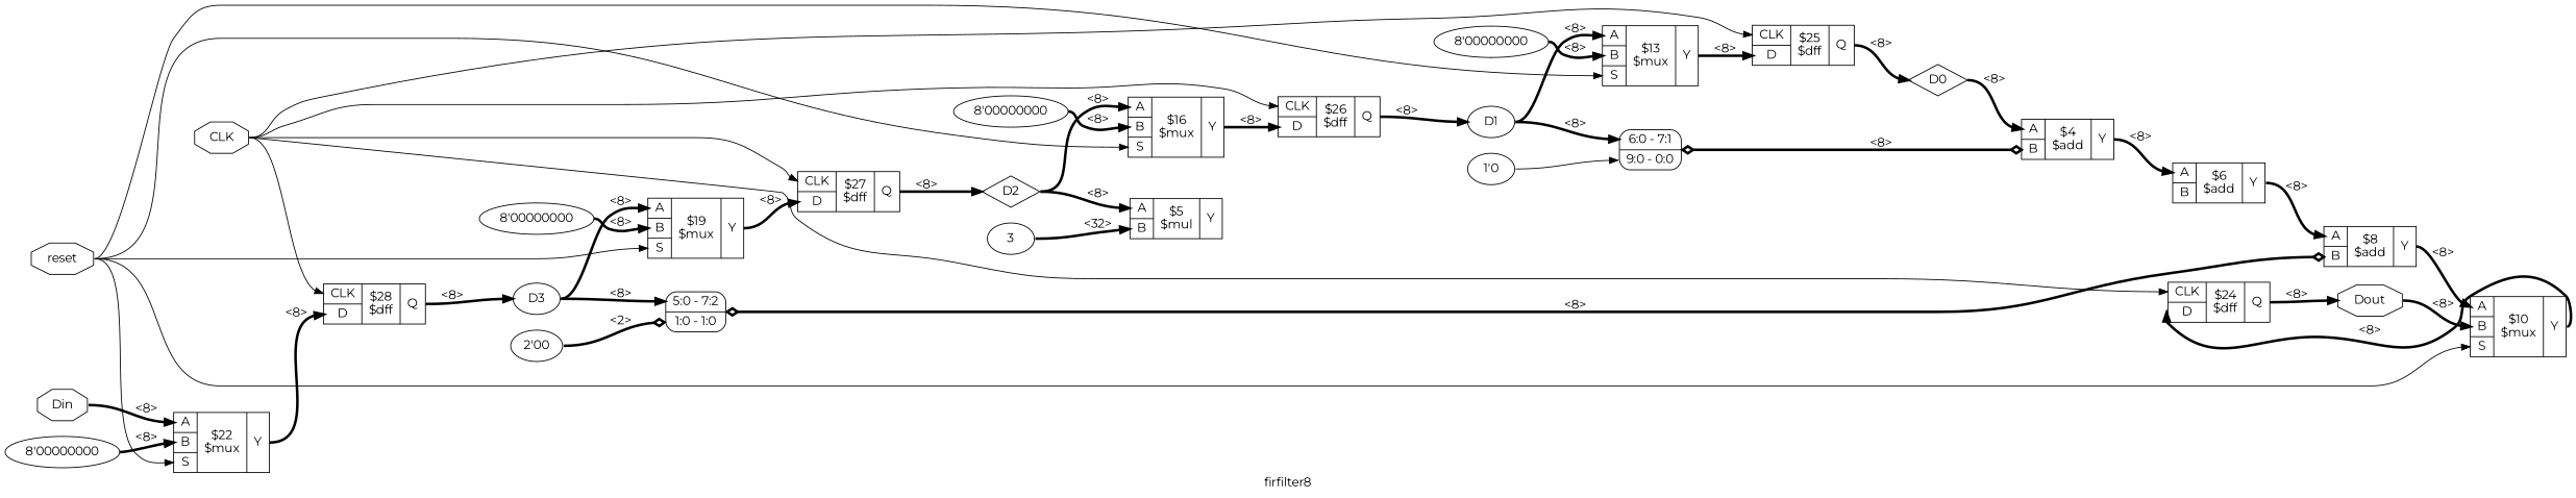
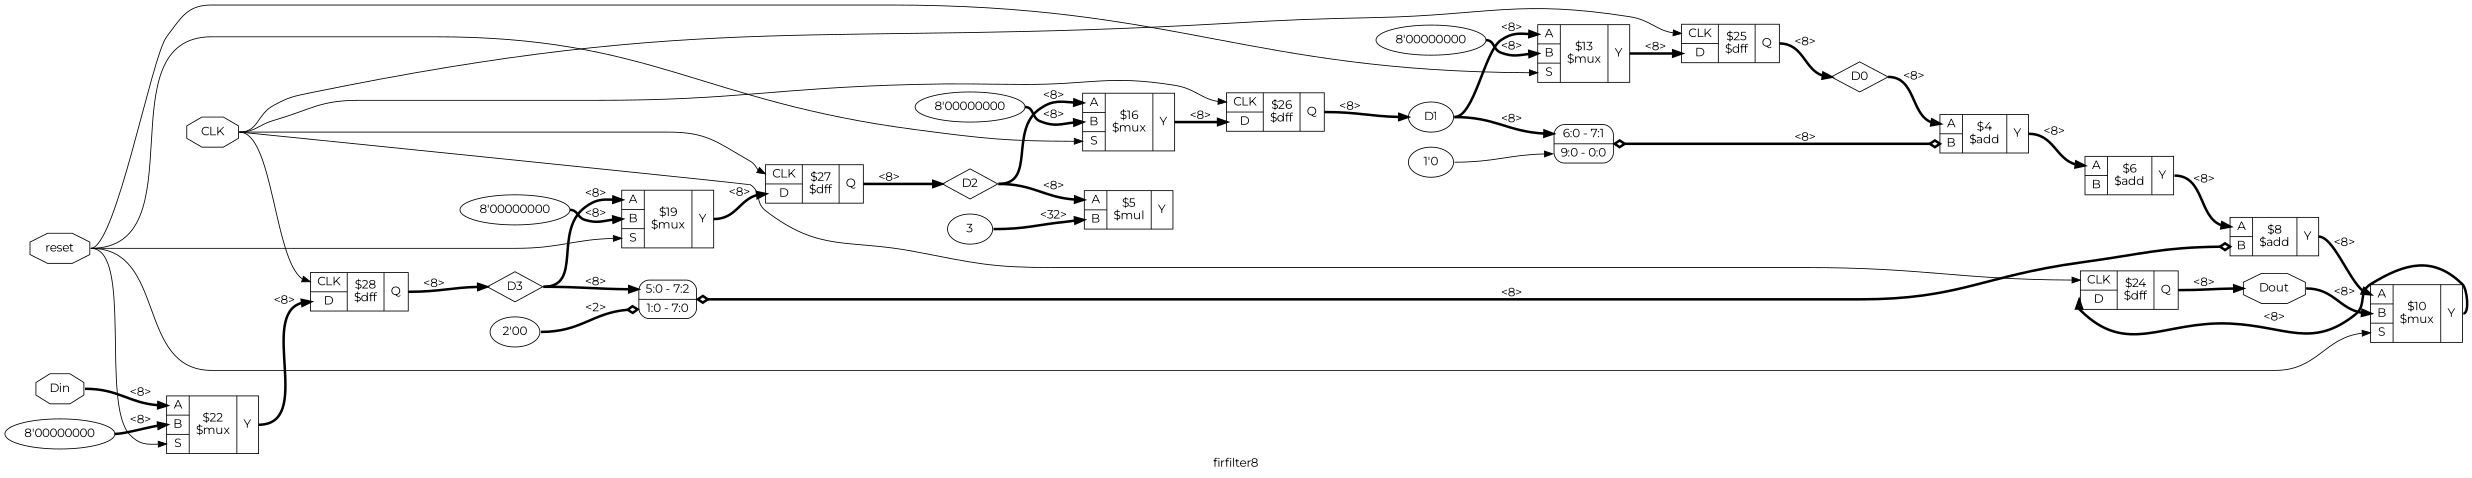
  digraph {
    fontname=Montserrat
    label=firfilter8
    rankdir=LR
    remincross=true
    node [fontname=Montserrat shape=record]
    edge [color=black fontname=Montserrat headport="p19:w" tailport=e style="setlinewidth(3)"]
    n1 [color=black fontcolor=black label=CLK shape=octagon]
    n2 [label="{{<p2> CLK|<p32> D}|$24\n$dff|{<p33> Q}}"]
    n3 [label="{{<p2> CLK|<p32> D}|$25\n$dff|{<p33> Q}}"]
    n4 [label="{{<p2> CLK|<p32> D}|$26\n$dff|{<p33> Q}}"]
    n5 [label="{{<p2> CLK|<p32> D}|$27\n$dff|{<p33> Q}}"]
    n6 [label="{{<p2> CLK|<p32> D}|$28\n$dff|{<p33> Q}}"]
    n7 [color=black fontcolor=black label=Dout shape=octagon]
    n8 [color=black fontcolor=black label=D0 shape=diamond]
    n9 [color=black fontcolor=black label=D1 shape=ellipse]
    n10 [color=black fontcolor=black label=D2 shape=diamond]
-   n11 [color=black fontcolor=black label=D3 shape=ellipse]
+   n11 [color=black fontcolor=black label=D3 shape=diamond]
    n12 [color=black fontcolor=black label=reset shape=octagon]
    n13 [label="{{<p19> A|<p20> B|<p26> S}|$10\n$mux|{<p21> Y}}"]
    n14 [label="{{<p19> A|<p20> B|<p26> S}|$13\n$mux|{<p21> Y}}"]
    n15 [label="{{<p19> A|<p20> B|<p26> S}|$16\n$mux|{<p21> Y}}"]
    n16 [label="{{<p19> A|<p20> B|<p26> S}|$19\n$mux|{<p21> Y}}"]
    n17 [label="{{<p19> A|<p20> B|<p26> S}|$22\n$mux|{<p21> Y}}"]
    n18 [color=black fontcolor=black label=Din shape=octagon]
    n19 [label="{{<p19> A|<p20> B}|$4\n$add|{<p21> Y}}"]
    n20 [label="{{<p19> A|<p20> B}|$6\n$add|{<p21> Y}}"]
    n21 [label="<s1> 6:0 - 7:1 |<s0> 9:0 - 0:0 " style=rounded]
    n22 [label="{{<p19> A|<p20> B}|$5\n$mul|{<p21> Y}}"]
-   n23 [label="<s1> 5:0 - 7:2 |<s0> 1:0 - 1:0 " style=rounded]
+   n23 [label="<s1> 5:0 - 7:2 |<s0> 1:0 - 7:0 " style=rounded]
    n24 [label="{{<p19> A|<p20> B}|$8\n$add|{<p21> Y}}"]
    n25 [label="1'0" shape=""]
    n26 [label=3 shape=""]
    n27 [label="2'00" shape=""]
    n28 [label="8'00000000" shape=""]
    n29 [label="8'00000000" shape=""]
    n30 [label="8'00000000" shape=""]
    n31 [label="8'00000000" shape=""]
    n1 -> n2 [headport="p2:w" style=""]
    n1 -> n3 [headport="p2:w" style=""]
    n1 -> n4 [headport="p2:w" style=""]
    n1 -> n5 [headport="p2:w" style=""]
    n1 -> n6 [headport="p2:w" style=""]
    n2 -> n7 [headport=w label="<8>" tailport="p33:e"]
    n3 -> n8 [headport=w label="<8>" tailport="p33:e"]
    n4 -> n9 [headport=w label="<8>" tailport="p33:e"]
    n5 -> n10 [headport=w label="<8>" tailport="p33:e"]
    n6 -> n11 [headport=w label="<8>" tailport="p33:e"]
    n7 -> n13 [headport="p20:w" label="<8>"]
    n8 -> n19 [label="<8>"]
    n9 -> n14 [label="<8>"]
    n9 -> n21 [headport="s1:w" label="<8>"]
    n10 -> n15 [label="<8>"]
    n10 -> n22 [label="<8>"]
    n11 -> n16 [label="<8>"]
    n11 -> n23 [headport="s1:w" label="<8>"]
    n12 -> n13 [headport="p26:w" style=""]
    n12 -> n14 [headport="p26:w" style=""]
    n12 -> n15 [headport="p26:w" style=""]
    n12 -> n16 [headport="p26:w" style=""]
    n12 -> n17 [headport="p26:w" style=""]
    n13 -> n2 [headport="p32:w" label="<8>" tailport="p21:e"]
    n14 -> n3 [headport="p32:w" label="<8>" tailport="p21:e"]
    n15 -> n4 [headport="p32:w" label="<8>" tailport="p21:e"]
    n16 -> n5 [headport="p32:w" label="<8>" tailport="p21:e"]
    n17 -> n6 [headport="p32:w" label="<8>" tailport="p21:e"]
    n18 -> n17 [label="<8>"]
    n19 -> n20 [label="<8>" tailport="p21:e"]
    n20 -> n24 [label="<8>" tailport="p21:e"]
    n21 -> n19 [arrowhead=odiamond arrowtail=odiamond dir=both headport="p20:w" label="<8>"]
    n23 -> n24 [arrowhead=odiamond arrowtail=odiamond dir=both headport="p20:w" label="<8>"]
    n24 -> n13 [label="<8>" tailport="p21:e"]
    n25 -> n21 [headport="s0:w" style=""]
    n26 -> n22 [headport="p20:w" label="<32>"]
    n27 -> n23 [arrowhead=odiamond headport="s0:w" label="<2>"]
    n28 -> n14 [headport="p20:w" label="<8>"]
    n29 -> n15 [headport="p20:w" label="<8>"]
    n30 -> n16 [headport="p20:w" label="<8>"]
    n31 -> n17 [headport="p20:w" label="<8>"]
  }
